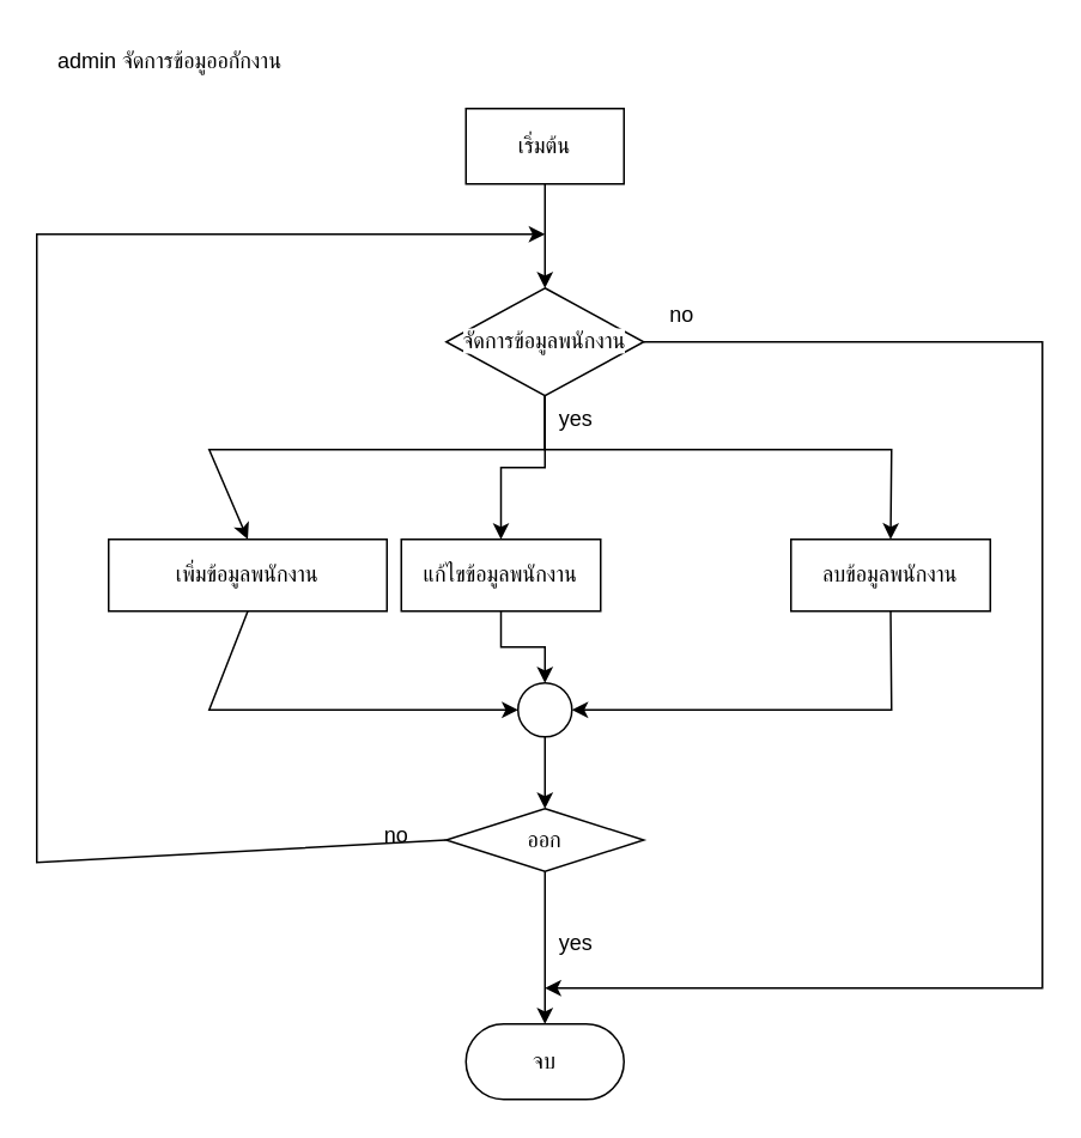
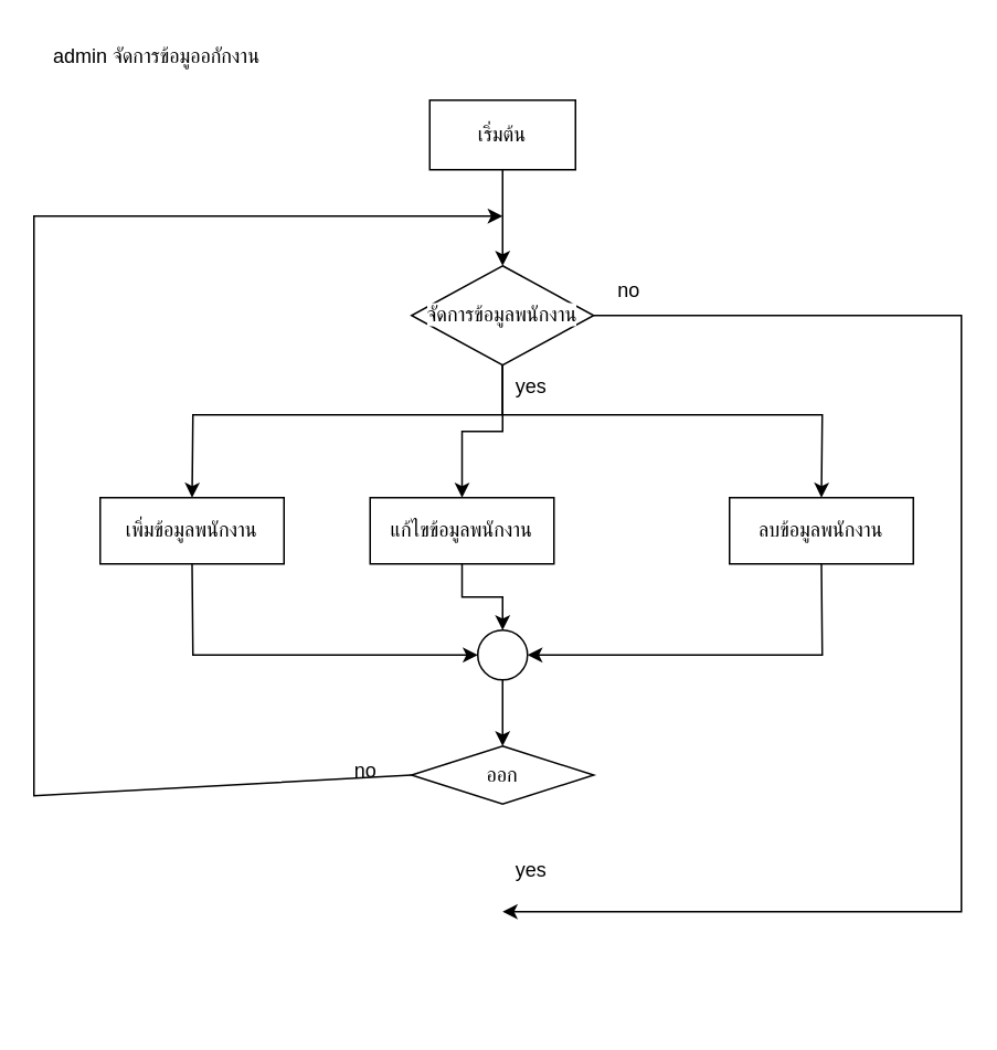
  <mxCell id="0" />
  <mxCell id="1" parent="0" />
  <mxCell id="2" value="" style="edgeStyle=orthogonalEdgeStyle;rounded=0;orthogonalLoop=1;jettySize=auto;html=1;" edge="1" parent="1" source="3" target="6"><mxGeometry relative="1" as="geometry" /></mxCell>
  <mxCell id="3" value="เริ่มต้น" style="whiteSpace=wrap;html=1;arcSize=50;rounded=0;" vertex="1" parent="1"><mxGeometry x="259" y="60" width="88" height="42" as="geometry" /></mxCell>
  <mxCell id="4" value="&lt;span style=&quot;color: rgb(0, 0, 0); font-family: Helvetica; font-size: 12px; font-style: normal; font-variant-ligatures: normal; font-variant-caps: normal; font-weight: 400; letter-spacing: normal; orphans: 2; text-align: center; text-indent: 0px; text-transform: none; widows: 2; word-spacing: 0px; -webkit-text-stroke-width: 0px; white-space: normal; background-color: rgb(255, 255, 255); text-decoration-thickness: initial; text-decoration-style: initial; text-decoration-color: initial; float: none; display: inline !important;&quot;&gt;admin จัดการข้อมูออกักงาน&lt;/span&gt;" style="text;whiteSpace=wrap;html=1;" vertex="1" parent="1"><mxGeometry x="30" y="20" width="190" height="40" as="geometry" /></mxCell>
  <mxCell id="5" value="" style="edgeStyle=orthogonalEdgeStyle;rounded=0;orthogonalLoop=1;jettySize=auto;html=1;" edge="1" parent="1" source="6" target="9"><mxGeometry relative="1" as="geometry" /></mxCell>
  <mxCell id="6" value="&lt;span style=&quot;background-color: rgb(255, 255, 255);&quot;&gt;จัดการข้อมูลพนักงาน&lt;/span&gt;" style="rhombus;whiteSpace=wrap;html=1;" vertex="1" parent="1"><mxGeometry x="248" y="160" width="110" height="60" as="geometry" /></mxCell>
- <mxCell id="7" value="เพิ่มข้อมูล&lt;span style=&quot;background-color: rgb(255, 255, 255);&quot;&gt;พนักงาน&lt;/span&gt;" style="rounded=0;whiteSpace=wrap;html=1;" vertex="1" parent="1"><mxGeometry x="60" y="300" width="155" height="40" as="geometry" /></mxCell>
+ <mxCell id="7" value="เพิ่มข้อมูล&lt;span style=&quot;background-color: rgb(255, 255, 255);&quot;&gt;พนักงาน&lt;/span&gt;" style="rounded=0;whiteSpace=wrap;html=1;" vertex="1" parent="1"><mxGeometry x="60" y="300" width="111" height="40" as="geometry" /></mxCell>
  <mxCell id="8" value="" style="edgeStyle=orthogonalEdgeStyle;rounded=0;orthogonalLoop=1;jettySize=auto;html=1;" edge="1" parent="1" source="9" target="14"><mxGeometry relative="1" as="geometry" /></mxCell>
  <mxCell id="9" value="แก้ไขข้อมูล&lt;span style=&quot;background-color: rgb(255, 255, 255);&quot;&gt;พนักงาน&lt;/span&gt;" style="rounded=0;whiteSpace=wrap;html=1;" vertex="1" parent="1"><mxGeometry x="223" y="300" width="111" height="40" as="geometry" /></mxCell>
  <mxCell id="10" value="ลบข้อมูล&lt;span style=&quot;background-color: rgb(255, 255, 255);&quot;&gt;พนักงาน&lt;/span&gt;" style="rounded=0;whiteSpace=wrap;html=1;" vertex="1" parent="1"><mxGeometry x="440" y="300" width="111" height="40" as="geometry" /></mxCell>
  <mxCell id="11" value="" style="endArrow=classic;html=1;rounded=0;entryX=0.5;entryY=0;entryDx=0;entryDy=0;exitX=0.5;exitY=1;exitDx=0;exitDy=0;" edge="1" parent="1" source="6" target="7"><mxGeometry width="50" height="50" relative="1" as="geometry"><mxPoint x="240" y="240" as="sourcePoint" /><mxPoint x="290" y="190" as="targetPoint" /><Array as="points"><mxPoint x="303" y="250" /><mxPoint x="116" y="250" /></Array></mxGeometry></mxCell>
  <mxCell id="12" value="" style="endArrow=classic;html=1;rounded=0;entryX=0.5;entryY=0;entryDx=0;entryDy=0;exitX=0.5;exitY=1;exitDx=0;exitDy=0;" edge="1" parent="1" source="6" target="10"><mxGeometry width="50" height="50" relative="1" as="geometry"><mxPoint x="240" y="240" as="sourcePoint" /><mxPoint x="290" y="190" as="targetPoint" /><Array as="points"><mxPoint x="303" y="250" /><mxPoint x="496" y="250" /></Array></mxGeometry></mxCell>
  <mxCell id="13" value="" style="edgeStyle=orthogonalEdgeStyle;rounded=0;orthogonalLoop=1;jettySize=auto;html=1;" edge="1" parent="1" source="14" target="18"><mxGeometry relative="1" as="geometry" /></mxCell>
  <mxCell id="14" value="" style="ellipse;whiteSpace=wrap;html=1;aspect=fixed;" vertex="1" parent="1"><mxGeometry x="288" y="380" width="30" height="30" as="geometry" /></mxCell>
  <mxCell id="15" value="" style="endArrow=classic;html=1;rounded=0;exitX=0.5;exitY=1;exitDx=0;exitDy=0;entryX=0;entryY=0.5;entryDx=0;entryDy=0;" edge="1" parent="1" source="7" target="14"><mxGeometry width="50" height="50" relative="1" as="geometry"><mxPoint x="270" y="290" as="sourcePoint" /><mxPoint x="320" y="240" as="targetPoint" /><Array as="points"><mxPoint x="116" y="395" /></Array></mxGeometry></mxCell>
  <mxCell id="16" value="" style="endArrow=classic;html=1;rounded=0;entryX=1;entryY=0.5;entryDx=0;entryDy=0;exitX=0.5;exitY=1;exitDx=0;exitDy=0;" edge="1" parent="1" source="10" target="14"><mxGeometry width="50" height="50" relative="1" as="geometry"><mxPoint x="270" y="290" as="sourcePoint" /><mxPoint x="320" y="240" as="targetPoint" /><Array as="points"><mxPoint x="496" y="395" /></Array></mxGeometry></mxCell>
- <mxCell id="17" value="" style="edgeStyle=orthogonalEdgeStyle;rounded=0;orthogonalLoop=1;jettySize=auto;html=1;" edge="1" parent="1" source="18" target="19"><mxGeometry relative="1" as="geometry" /></mxCell>
  <mxCell id="18" value="&lt;span style=&quot;background-color: rgb(255, 255, 255);&quot;&gt;ออก&lt;/span&gt;" style="rhombus;whiteSpace=wrap;html=1;" vertex="1" parent="1"><mxGeometry x="248" y="450" width="110" height="35" as="geometry" /></mxCell>
- <mxCell id="19" value="จบ" style="rounded=1;whiteSpace=wrap;html=1;arcSize=50;" vertex="1" parent="1"><mxGeometry x="259" y="570" width="88" height="42" as="geometry" /></mxCell>
  <mxCell id="20" value="" style="endArrow=classic;html=1;rounded=0;exitX=0;exitY=0.5;exitDx=0;exitDy=0;" edge="1" parent="1" source="18"><mxGeometry width="50" height="50" relative="1" as="geometry"><mxPoint x="270" y="450" as="sourcePoint" /><mxPoint x="303" y="130" as="targetPoint" /><Array as="points"><mxPoint x="20" y="480" /><mxPoint x="20" y="130" /></Array></mxGeometry></mxCell>
  <mxCell id="21" value="" style="endArrow=classic;html=1;rounded=0;exitX=1;exitY=0.5;exitDx=0;exitDy=0;" edge="1" parent="1" source="6"><mxGeometry width="50" height="50" relative="1" as="geometry"><mxPoint x="270" y="290" as="sourcePoint" /><mxPoint x="303" y="550" as="targetPoint" /><Array as="points"><mxPoint x="580" y="190" /><mxPoint x="580" y="550" /></Array></mxGeometry></mxCell>
  <mxCell id="22" value="yes" style="text;html=1;align=center;verticalAlign=middle;resizable=0;points=[];autosize=1;strokeColor=none;fillColor=none;" vertex="1" parent="1"><mxGeometry x="300" y="218" width="40" height="30" as="geometry" /></mxCell>
  <mxCell id="23" value="no" style="text;html=1;align=center;verticalAlign=middle;resizable=0;points=[];autosize=1;strokeColor=none;fillColor=none;" vertex="1" parent="1"><mxGeometry x="359" y="160" width="40" height="30" as="geometry" /></mxCell>
  <mxCell id="24" value="yes" style="text;html=1;align=center;verticalAlign=middle;resizable=0;points=[];autosize=1;strokeColor=none;fillColor=none;" vertex="1" parent="1"><mxGeometry x="300" y="510" width="40" height="30" as="geometry" /></mxCell>
  <mxCell id="25" value="no" style="text;html=1;align=center;verticalAlign=middle;resizable=0;points=[];autosize=1;strokeColor=none;fillColor=none;" vertex="1" parent="1"><mxGeometry x="200" y="450" width="40" height="30" as="geometry" /></mxCell>
